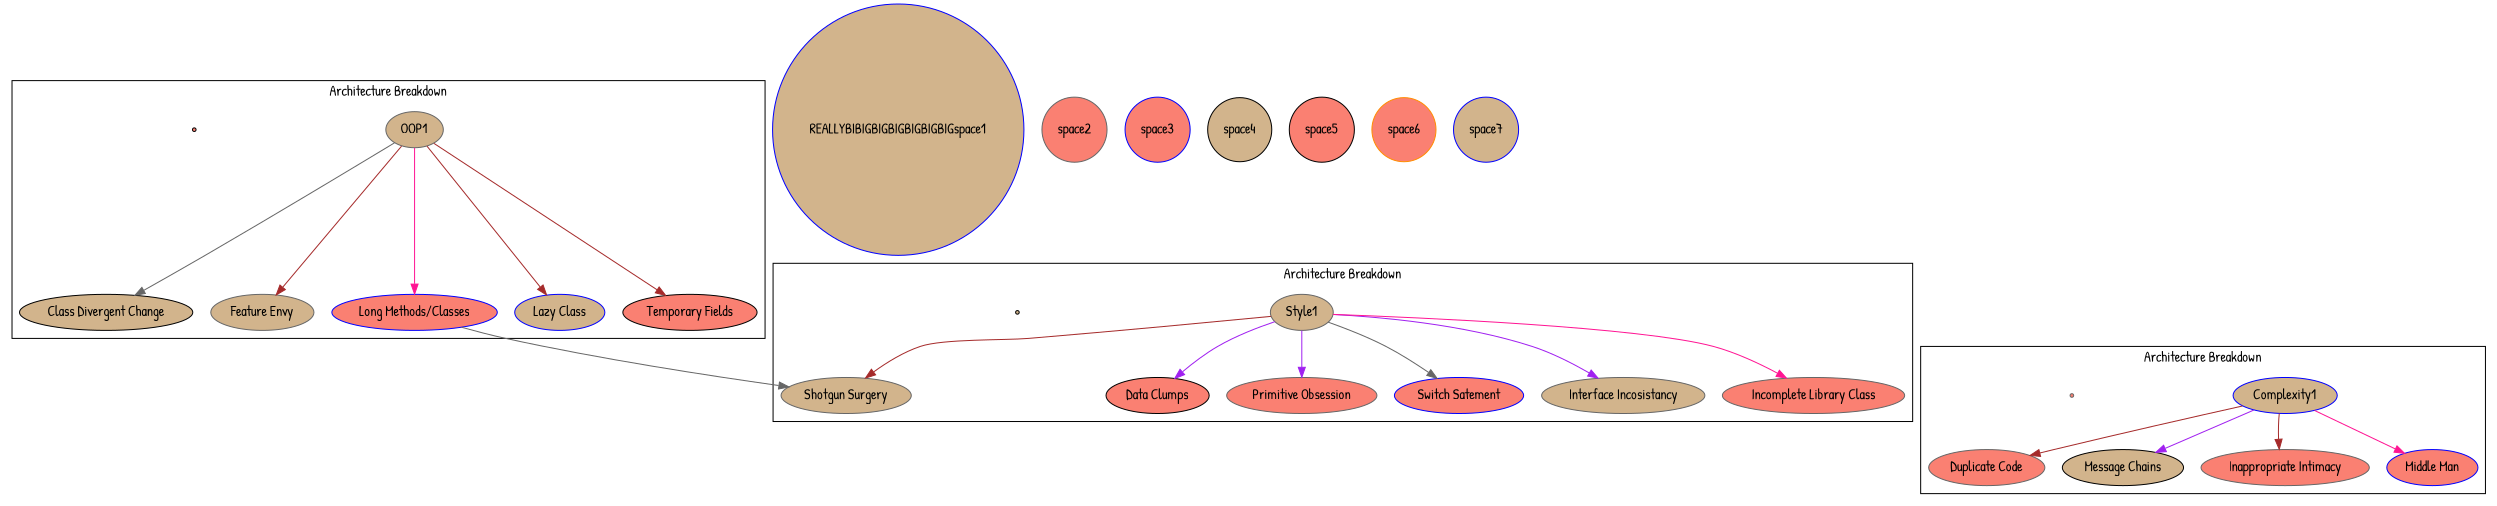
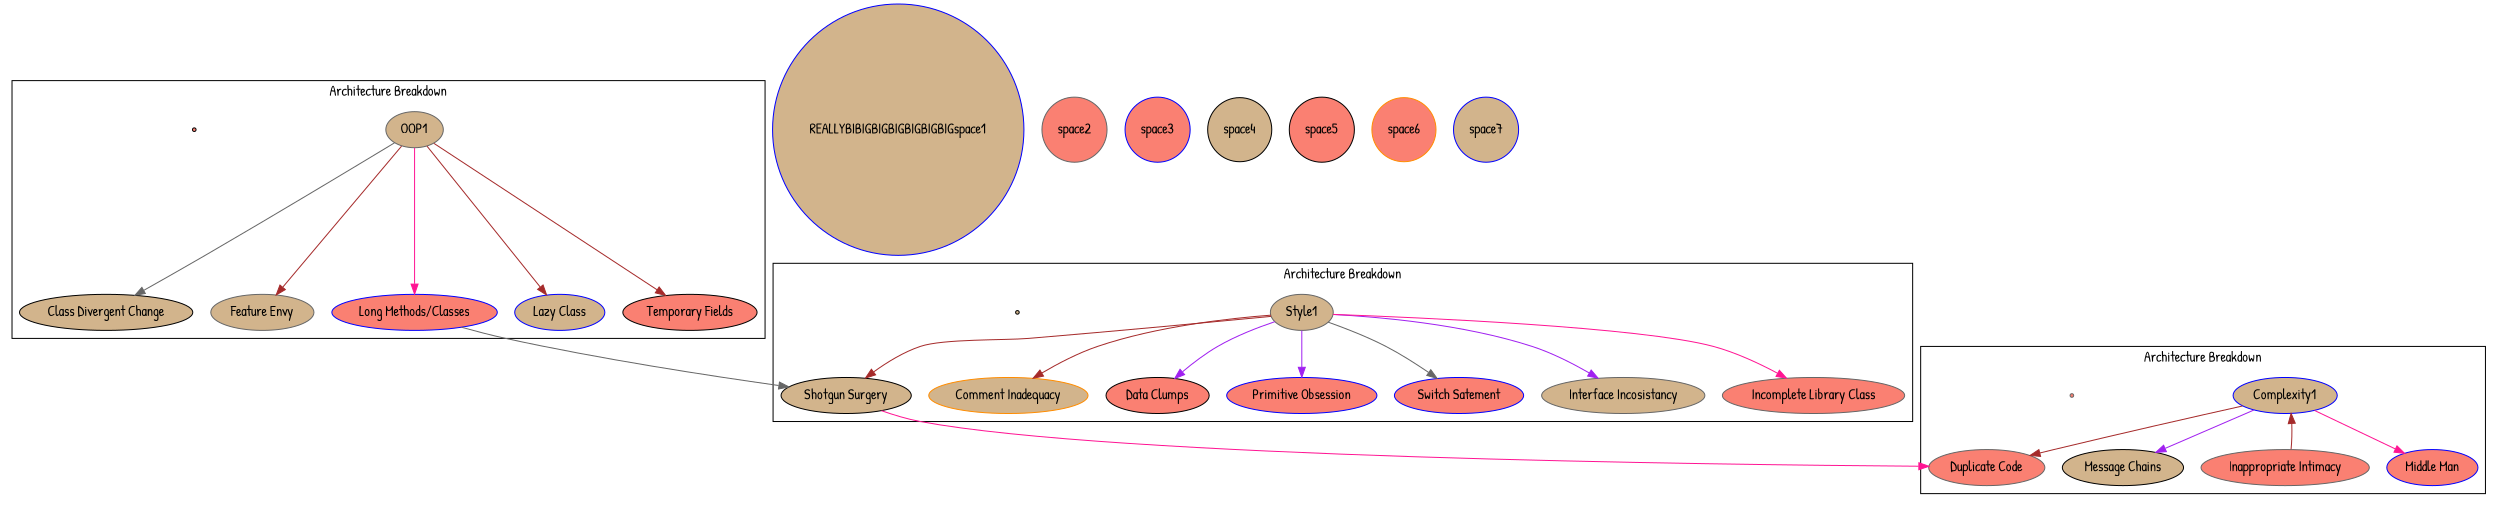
  digraph {
    fontname="Patrick Hand"
    rankdir=TB
    node [color=gray40 fillcolor=salmon fontname="Patrick Hand" shape=ellipse style=filled]
    edge [color=brown fontname="Patrick Hand"]
    OOP1 [fillcolor=tan]
    "Class Divergent Change" [color=black fillcolor=tan]
    "Feature Envy" [fillcolor=tan]
    "Long Methods/Classes" [color=blue]
    "Lazy Class" [color=blue fillcolor=tan]
    "Temporary Fields" [color=black]
    c1 [color=black shape=point]
    Style1 [fillcolor=tan]
-   "Shotgun Surgery" [fillcolor=tan]
+   "Shotgun Surgery" [color=black fillcolor=tan]
+   "Comment Inadequacy" [color=darkorange fillcolor=tan]
    "Data Clumps" [color=black]
-   "Primitive Obsession"
+   "Primitive Obsession" [color=blue]
    "Switch Satement" [color=blue]
    "Interface Incosistancy" [fillcolor=tan]
    "Incomplete Library Class"
    c2 [color=black fillcolor=tan shape=point]
    Complexity1 [color=blue fillcolor=tan]
    "Duplicate Code"
    "Message Chains" [color=black fillcolor=tan]
    "Inappropriate Intimacy"
    "Middle Man" [color=blue]
    c3 [shape=point]
    REALLYBIBIGBIGBIGBIGBIGBIGspace1 [color=blue fillcolor=tan shape=circle]
    space2 [shape=circle]
    space3 [color=blue shape=circle]
    space4 [color=black fillcolor=tan shape=circle]
    space5 [color=black shape=circle]
    space6 [color=darkorange shape=circle]
    space7 [color=blue fillcolor=tan shape=circle]
    subgraph cluster_1 {
      label="Architecture Breakdown"
      OOP1
      "Class Divergent Change"
      "Feature Envy"
      "Long Methods/Classes"
      "Lazy Class"
      "Temporary Fields"
      c1
    }
    subgraph cluster_2 {
      label="Architecture Breakdown"
      Style1
      "Shotgun Surgery"
+     "Comment Inadequacy"
      "Data Clumps"
      "Primitive Obsession"
      "Switch Satement"
      "Interface Incosistancy"
      "Incomplete Library Class"
      c2
    }
    subgraph cluster_3 {
      label="Architecture Breakdown"
      Complexity1
      "Duplicate Code"
      "Message Chains"
      "Inappropriate Intimacy"
      "Middle Man"
      c3
    }
    OOP1 -> "Class Divergent Change" [color=gray40]
    OOP1 -> "Feature Envy"
    OOP1 -> "Long Methods/Classes" [color=deeppink]
    OOP1 -> "Lazy Class"
    OOP1 -> "Temporary Fields"
    "Long Methods/Classes" -> "Shotgun Surgery" [color=gray40]
    Style1 -> "Shotgun Surgery"
+   Style1 -> "Comment Inadequacy"
    Style1 -> "Data Clumps" [color=purple]
    Style1 -> "Primitive Obsession" [color=purple]
    Style1 -> "Switch Satement" [color=gray40]
    Style1 -> "Interface Incosistancy" [color=purple]
    Style1 -> "Incomplete Library Class" [color=deeppink]
+   "Shotgun Surgery" -> "Duplicate Code" [color=deeppink]
    Complexity1 -> "Duplicate Code"
    Complexity1 -> "Message Chains" [color=purple]
-   Complexity1 -> "Inappropriate Intimacy"
+   "Inappropriate Intimacy" -> Complexity1
    Complexity1 -> "Middle Man" [color=deeppink]
  }
